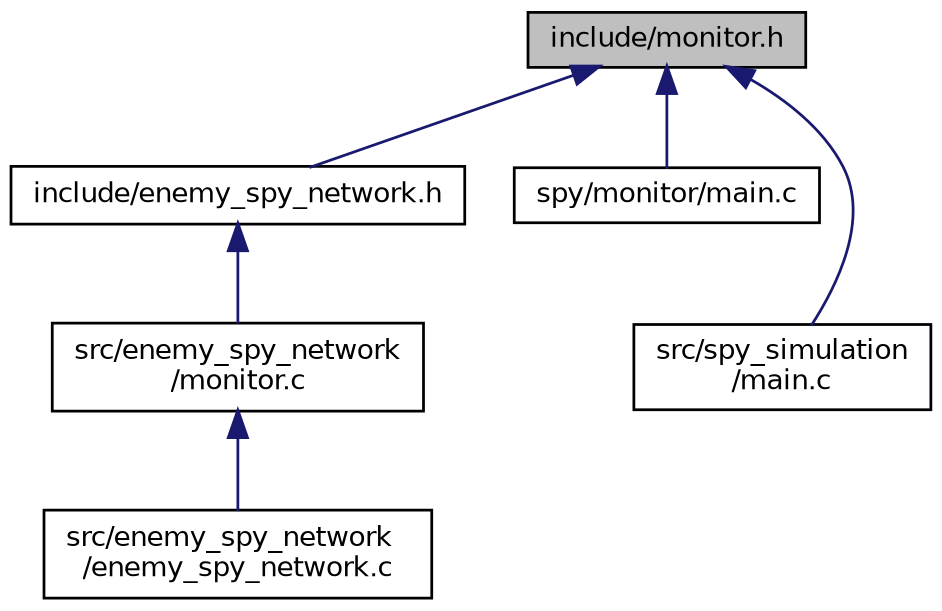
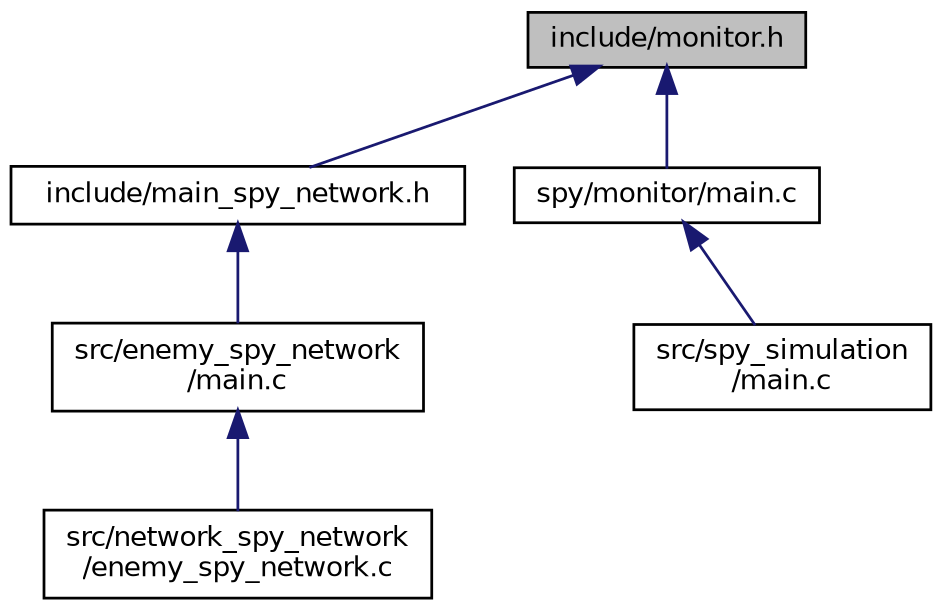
  digraph {
    node [color=black fillcolor=white fontname=Helvetica fontsize=10 shape=record style=filled]
    edge [color=midnightblue dir=back fontname=Helvetica fontsize=10 labelfontname=Helvetica labelfontsize=10 style=solid]
    n1 [fillcolor=grey75 fontcolor=black height=0.2 label="include/monitor.h" width=0.4]
-   n2 [height=0.2 label="include/enemy_spy_network.h" width=0.4]
+   n2 [height=0.2 label="include/main_spy_network.h" width=0.4]
    n3 [height=0.2 label="spy/monitor/main.c" width=0.4]
    n4 [height=0.2 label="src/spy_simulation\l/main.c" width=0.4]
-   n5 [height=0.2 label="src/enemy_spy_network\l/monitor.c" width=0.4]
-   n6 [height=0.2 label="src/enemy_spy_network\l/enemy_spy_network.c" width=0.4]
+   n5 [height=0.2 label="src/enemy_spy_network\l/main.c" width=0.4]
+   n6 [height=0.2 label="src/network_spy_network\l/enemy_spy_network.c" width=0.4]
    n1 -> n2
    n1 -> n3
-   n1 -> n4
+   n3 -> n4
    n2 -> n5
    n5 -> n6
  }
